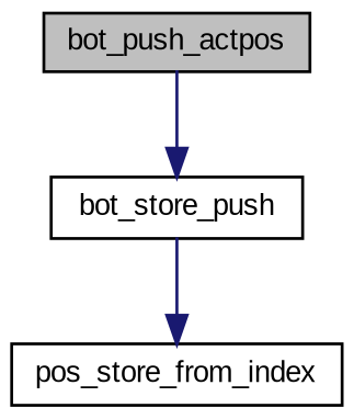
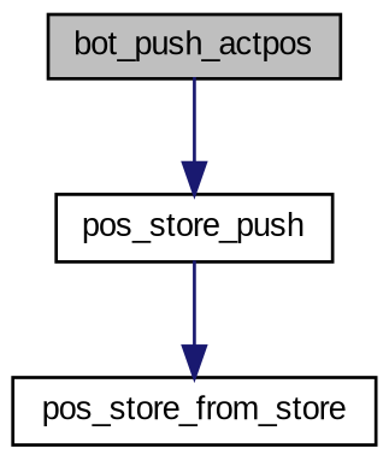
  digraph {
    fontname="Liberation Sans"
    rankdir=TB
    node [color=black fillcolor=white fontname="Liberation Sans" fontsize=10 shape=record style=filled]
    edge [color=midnightblue fontname="Liberation Sans" fontsize=10 labelfontname=Helvetica labelfontsize=10 style=solid]
    n1 [fillcolor=grey75 fontcolor=black height=0.2 label=bot_push_actpos width=0.4]
-   n2 [height=0.2 label=bot_store_push width=0.4]
-   n3 [height=0.2 label=pos_store_from_index width=0.4]
+   n2 [height=0.2 label=pos_store_push width=0.4]
+   n3 [height=0.2 label=pos_store_from_store width=0.4]
    n1 -> n2
    n2 -> n3
  }
